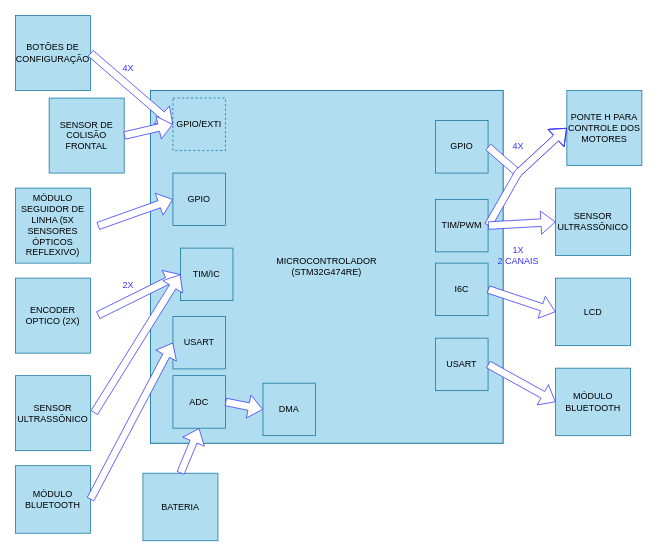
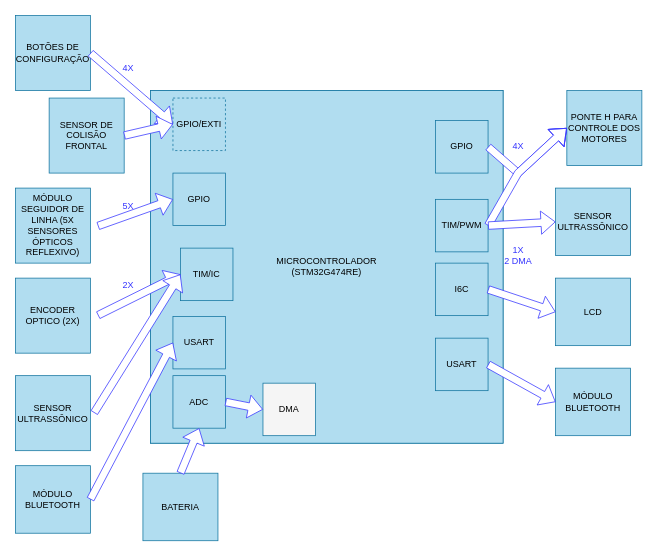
  <mxCell id="0" />
  <mxCell id="1" parent="0" />
  <mxCell id="2" value="BOTÕES DE CONFIGURAÇÃO" style="text;html=1;strokeColor=#10739e;fillColor=#b1ddf0;align=center;verticalAlign=middle;whiteSpace=wrap;rounded=0;" parent="1" vertex="1"><mxGeometry x="20" width="100" height="100" as="geometry" y="20" /></mxCell>
  <mxCell id="3" value="ENCODER OPTICO (2X)" style="text;html=1;strokeColor=#10739e;fillColor=#b1ddf0;align=center;verticalAlign=middle;whiteSpace=wrap;rounded=0;" parent="1" vertex="1"><mxGeometry x="20" y="370" width="100" height="100" as="geometry" /></mxCell>
  <mxCell id="4" value="MÓDULO SEGUIDOR DE LINHA (5X SENSORES ÓPTICOS REFLEXIVO)" style="text;html=1;strokeColor=#10739e;fillColor=#b1ddf0;align=center;verticalAlign=middle;whiteSpace=wrap;rounded=0;" parent="1" vertex="1"><mxGeometry x="20" y="250" width="100" height="100" as="geometry" /></mxCell>
  <mxCell id="5" value="PONTE H PARA CONTROLE DOS MOTORES" style="text;html=1;strokeColor=#10739e;fillColor=#b1ddf0;align=center;verticalAlign=middle;whiteSpace=wrap;rounded=0;" parent="1" vertex="1"><mxGeometry x="755" y="120" width="100" height="100" as="geometry" /></mxCell>
  <mxCell id="6" value="" style="group;fillColor=#b1ddf0;strokeColor=#10739e;" parent="1" vertex="1" connectable="0"><mxGeometry x="200" y="120" width="470" height="470" as="geometry" /></mxCell>
  <mxCell id="7" value="&lt;div&gt;MICROCONTROLADOR&lt;/div&gt;&lt;div&gt;(STM32G474RE)&lt;br&gt;&lt;/div&gt;" style="whiteSpace=wrap;html=1;aspect=fixed;fillColor=#b1ddf0;strokeColor=#10739e;" parent="6" vertex="1"><mxGeometry width="470" height="470" as="geometry" /></mxCell>
  <mxCell id="8" value="GPIO/EXTI" style="whiteSpace=wrap;html=1;aspect=fixed;fillColor=#b1ddf0;strokeColor=#10739e;dashed=1;" parent="6" vertex="1"><mxGeometry x="30" y="10" width="70" height="70" as="geometry" /></mxCell>
  <mxCell id="9" value="TIM/IC" style="whiteSpace=wrap;html=1;aspect=fixed;fillColor=#b1ddf0;strokeColor=#10739e;" parent="6" vertex="1"><mxGeometry x="40" y="210" width="70" height="70" as="geometry" /></mxCell>
  <mxCell id="10" value="GPIO" style="whiteSpace=wrap;html=1;aspect=fixed;fillColor=#b1ddf0;strokeColor=#10739e;" parent="6" vertex="1"><mxGeometry x="380" y="40" width="70" height="70" as="geometry" /></mxCell>
  <mxCell id="11" value="TIM/PWM" style="whiteSpace=wrap;html=1;aspect=fixed;fillColor=#b1ddf0;strokeColor=#10739e;" parent="6" vertex="1"><mxGeometry x="380" y="145" width="70" height="70" as="geometry" /></mxCell>
  <mxCell id="12" value="GPIO" style="whiteSpace=wrap;html=1;aspect=fixed;fillColor=#b1ddf0;strokeColor=#10739e;" parent="6" vertex="1"><mxGeometry x="30" y="110" width="70" height="70" as="geometry" /></mxCell>
  <mxCell id="13" value="&lt;font color=&quot;#3333ff&quot;&gt;4X&lt;/font&gt;" style="text;html=1;align=center;verticalAlign=middle;resizable=0;points=[];autosize=1;strokeColor=none;fillColor=none;" parent="6" vertex="1"><mxGeometry x="470" y="60" width="40" height="30" as="geometry" /></mxCell>
  <mxCell id="14" value="I6C" style="whiteSpace=wrap;html=1;aspect=fixed;fillColor=#b1ddf0;strokeColor=#10739e;" parent="6" vertex="1"><mxGeometry x="380" y="230" width="70" height="70" as="geometry" /></mxCell>
  <mxCell id="15" value="USART" style="whiteSpace=wrap;html=1;aspect=fixed;fillColor=#b1ddf0;strokeColor=#10739e;" parent="6" vertex="1"><mxGeometry x="380" y="330" width="70" height="70" as="geometry" /></mxCell>
- <mxCell id="16" value="&lt;font color=&quot;#3333ff&quot;&gt;1X&lt;br&gt;2 CANAIS&lt;/font&gt;" style="text;html=1;align=center;verticalAlign=middle;resizable=0;points=[];autosize=1;strokeColor=none;fillColor=none;" parent="6" vertex="1"><mxGeometry x="450" y="200" width="80" height="40" as="geometry" /></mxCell>
+ <mxCell id="16" value="&lt;font color=&quot;#3333ff&quot;&gt;1X&lt;br&gt;2 DMA&lt;/font&gt;" style="text;html=1;align=center;verticalAlign=middle;resizable=0;points=[];autosize=1;strokeColor=none;fillColor=none;" parent="6" vertex="1"><mxGeometry x="450" y="200" width="80" height="40" as="geometry" /></mxCell>
  <mxCell id="17" value="USART" style="whiteSpace=wrap;html=1;aspect=fixed;fillColor=#b1ddf0;strokeColor=#10739e;" parent="6" vertex="1"><mxGeometry x="30" y="301" width="70" height="70" as="geometry" /></mxCell>
  <mxCell id="18" value="ADC" style="whiteSpace=wrap;html=1;aspect=fixed;fillColor=#b1ddf0;strokeColor=#10739e;" parent="6" vertex="1"><mxGeometry x="30" y="380" width="70" height="70" as="geometry" /></mxCell>
- <mxCell id="19" value="DMA" style="whiteSpace=wrap;html=1;aspect=fixed;fillColor=#b1ddf0;strokeColor=#10739e;" vertex="1" parent="6"><mxGeometry x="150" y="390" width="70" height="70" as="geometry" /></mxCell>
+ <mxCell id="19" value="DMA" style="whiteSpace=wrap;html=1;aspect=fixed;fillColor=#f5f5f5;strokeColor=#10739e;" vertex="1" parent="6"><mxGeometry x="150" y="390" width="70" height="70" as="geometry" /></mxCell>
  <mxCell id="20" value="" style="shape=flexArrow;endArrow=classic;html=1;rounded=0;entryX=0;entryY=0.5;entryDx=0;entryDy=0;fillColor=default;strokeColor=#3333FF;exitX=1;exitY=0.5;exitDx=0;exitDy=0;" edge="1" parent="6" source="18" target="19"><mxGeometry width="50" height="50" relative="1" as="geometry"><mxPoint x="50" y="520" as="sourcePoint" /><mxPoint x="75" y="470" as="targetPoint" /></mxGeometry></mxCell>
  <mxCell id="21" value="" style="shape=flexArrow;endArrow=classic;html=1;rounded=0;fillColor=#FFFFFF;strokeColor=#3333FF;entryX=0;entryY=0.5;entryDx=0;entryDy=0;" parent="1" target="12" edge="1"><mxGeometry width="50" height="50" relative="1" as="geometry"><mxPoint x="130" y="300.58" as="sourcePoint" /><mxPoint x="219.16" y="220" as="targetPoint" /><Array as="points" /></mxGeometry></mxCell>
  <mxCell id="22" value="" style="shape=flexArrow;endArrow=classic;html=1;rounded=0;entryX=0;entryY=0.5;entryDx=0;entryDy=0;fillColor=default;strokeColor=#3333FF;" parent="1" target="9" edge="1"><mxGeometry width="50" height="50" relative="1" as="geometry"><mxPoint x="130" y="419.58" as="sourcePoint" /><mxPoint x="220.16" y="419.5" as="targetPoint" /></mxGeometry></mxCell>
  <mxCell id="23" value="&lt;font color=&quot;#3333ff&quot;&gt;4X&lt;/font&gt;" style="text;html=1;align=center;verticalAlign=middle;resizable=0;points=[];autosize=1;strokeColor=none;fillColor=none;" parent="1" vertex="1"><mxGeometry x="150" y="75" width="40" height="30" as="geometry" /></mxCell>
+ <mxCell id="24" value="&lt;font color=&quot;#3333ff&quot;&gt;5X&lt;/font&gt;" style="text;html=1;align=center;verticalAlign=middle;resizable=0;points=[];autosize=1;strokeColor=none;fillColor=none;" parent="1" vertex="1"><mxGeometry x="150" y="260" width="40" height="30" as="geometry" /></mxCell>
  <mxCell id="25" value="&lt;font color=&quot;#3333ff&quot;&gt;2X&lt;/font&gt;" style="text;html=1;align=center;verticalAlign=middle;resizable=0;points=[];autosize=1;strokeColor=none;fillColor=none;" parent="1" vertex="1"><mxGeometry x="150" y="365" width="40" height="30" as="geometry" /></mxCell>
  <mxCell id="26" value="" style="shape=flexArrow;endArrow=classic;html=1;rounded=0;entryX=0;entryY=0.5;entryDx=0;entryDy=0;fillColor=default;strokeColor=#3333FF;exitX=1;exitY=0.5;exitDx=0;exitDy=0;" parent="1" source="10" target="5" edge="1"><mxGeometry width="50" height="50" relative="1" as="geometry"><mxPoint x="549.84" y="190.08" as="sourcePoint" /><mxPoint x="640" y="190" as="targetPoint" /><Array as="points"><mxPoint x="690" y="230" /></Array></mxGeometry></mxCell>
  <mxCell id="27" value="" style="shape=flexArrow;endArrow=classic;html=1;rounded=0;entryX=0;entryY=0.5;entryDx=0;entryDy=0;fillColor=default;strokeColor=#3333FF;exitX=1;exitY=0.5;exitDx=0;exitDy=0;" parent="1" source="11" target="5" edge="1"><mxGeometry width="50" height="50" relative="1" as="geometry"><mxPoint x="549.84" y="410" as="sourcePoint" /><mxPoint x="640" y="509.92" as="targetPoint" /><Array as="points"><mxPoint x="690" y="230" /></Array></mxGeometry></mxCell>
  <mxCell id="28" value="" style="shape=flexArrow;endArrow=classic;html=1;rounded=0;entryX=0;entryY=0.5;entryDx=0;entryDy=0;fillColor=default;strokeColor=#3333FF;exitX=1;exitY=0.5;exitDx=0;exitDy=0;" parent="1" source="2" target="8" edge="1"><mxGeometry width="50" height="50" relative="1" as="geometry"><mxPoint x="130" y="178.08" as="sourcePoint" /><mxPoint x="220.16" y="178" as="targetPoint" /></mxGeometry></mxCell>
  <mxCell id="29" value="&lt;div&gt;SENSOR ULTRASSÔNICO&lt;/div&gt;" style="text;html=1;strokeColor=#10739e;fillColor=#b1ddf0;align=center;verticalAlign=middle;whiteSpace=wrap;rounded=0;" parent="1" vertex="1"><mxGeometry x="20" y="500" width="100" height="100" as="geometry" /></mxCell>
  <mxCell id="30" value="" style="shape=flexArrow;endArrow=classic;html=1;rounded=0;entryX=0;entryY=0.5;entryDx=0;entryDy=0;fillColor=default;strokeColor=#3333FF;" parent="1" target="9" edge="1"><mxGeometry width="50" height="50" relative="1" as="geometry"><mxPoint x="124.92" y="549.58" as="sourcePoint" /><mxPoint x="215.08" y="549.5" as="targetPoint" /></mxGeometry></mxCell>
  <mxCell id="31" value="SENSOR ULTRASSÔNICO" style="text;html=1;strokeColor=#10739e;fillColor=#b1ddf0;align=center;verticalAlign=middle;whiteSpace=wrap;rounded=0;" parent="1" vertex="1"><mxGeometry x="740" y="250" width="100" height="90" as="geometry" /></mxCell>
  <mxCell id="32" value="" style="shape=flexArrow;endArrow=classic;html=1;rounded=0;fillColor=default;strokeColor=#3333FF;exitX=1;exitY=0.5;exitDx=0;exitDy=0;entryX=0;entryY=0.5;entryDx=0;entryDy=0;" parent="1" source="11" target="31" edge="1"><mxGeometry width="50" height="50" relative="1" as="geometry"><mxPoint x="580" y="400" as="sourcePoint" /><mxPoint x="670" y="420" as="targetPoint" /></mxGeometry></mxCell>
  <mxCell id="33" value="LCD" style="text;html=1;strokeColor=#10739e;fillColor=#b1ddf0;align=center;verticalAlign=middle;whiteSpace=wrap;rounded=0;" parent="1" vertex="1"><mxGeometry x="740" y="370" width="100" height="90" as="geometry" /></mxCell>
  <mxCell id="34" value="" style="shape=flexArrow;endArrow=classic;html=1;rounded=0;fillColor=default;strokeColor=#3333FF;exitX=1;exitY=0.5;exitDx=0;exitDy=0;entryX=0;entryY=0.5;entryDx=0;entryDy=0;" parent="1" source="14" target="33" edge="1"><mxGeometry width="50" height="50" relative="1" as="geometry"><mxPoint x="720" y="520" as="sourcePoint" /><mxPoint x="810" y="520" as="targetPoint" /></mxGeometry></mxCell>
  <mxCell id="35" value="SENSOR DE COLISÃO FRONTAL" style="text;html=1;strokeColor=#10739e;fillColor=#b1ddf0;align=center;verticalAlign=middle;whiteSpace=wrap;rounded=0;" parent="1" vertex="1"><mxGeometry x="65" y="130" width="100" height="100" as="geometry" /></mxCell>
  <mxCell id="36" value="" style="shape=flexArrow;endArrow=classic;html=1;rounded=0;entryX=0;entryY=0.5;entryDx=0;entryDy=0;fillColor=default;strokeColor=#3333FF;exitX=1;exitY=0.5;exitDx=0;exitDy=0;" parent="1" source="35" target="8" edge="1"><mxGeometry width="50" height="50" relative="1" as="geometry"><mxPoint x="130" y="80" as="sourcePoint" /><mxPoint x="230.16" y="188" as="targetPoint" /><Array as="points" /></mxGeometry></mxCell>
  <mxCell id="37" value="MÓDULO BLUETOOTH" style="text;html=1;strokeColor=#10739e;fillColor=#b1ddf0;align=center;verticalAlign=middle;whiteSpace=wrap;rounded=0;" parent="1" vertex="1"><mxGeometry x="740" y="490" width="100" height="90" as="geometry" /></mxCell>
  <mxCell id="38" value="MÓDULO BLUETOOTH" style="text;html=1;strokeColor=#10739e;fillColor=#b1ddf0;align=center;verticalAlign=middle;whiteSpace=wrap;rounded=0;" parent="1" vertex="1"><mxGeometry x="20" y="620" width="100" height="90" as="geometry" /></mxCell>
  <mxCell id="39" value="" style="shape=flexArrow;endArrow=classic;html=1;rounded=0;entryX=0;entryY=0.5;entryDx=0;entryDy=0;fillColor=default;strokeColor=#3333FF;exitX=1;exitY=0.5;exitDx=0;exitDy=0;" parent="1" source="38" target="17" edge="1"><mxGeometry width="50" height="50" relative="1" as="geometry"><mxPoint x="150" y="674.58" as="sourcePoint" /><mxPoint x="255.08" y="550" as="targetPoint" /></mxGeometry></mxCell>
  <mxCell id="40" value="BATERIA" style="text;html=1;strokeColor=#10739e;fillColor=#b1ddf0;align=center;verticalAlign=middle;whiteSpace=wrap;rounded=0;" parent="1" vertex="1"><mxGeometry x="190" y="630" width="100" height="90" as="geometry" /></mxCell>
  <mxCell id="41" value="" style="shape=flexArrow;endArrow=classic;html=1;rounded=0;entryX=0.5;entryY=1;entryDx=0;entryDy=0;fillColor=default;strokeColor=#3333FF;exitX=0.5;exitY=0;exitDx=0;exitDy=0;" parent="1" source="40" target="18" edge="1"><mxGeometry width="50" height="50" relative="1" as="geometry"><mxPoint x="130" y="675" as="sourcePoint" /><mxPoint x="240" y="466" as="targetPoint" /></mxGeometry></mxCell>
  <mxCell id="42" value="" style="shape=flexArrow;endArrow=classic;html=1;rounded=0;fillColor=default;strokeColor=#3333FF;exitX=1;exitY=0.5;exitDx=0;exitDy=0;entryX=0;entryY=0.5;entryDx=0;entryDy=0;" parent="1" source="15" target="37" edge="1"><mxGeometry width="50" height="50" relative="1" as="geometry"><mxPoint x="660" y="395" as="sourcePoint" /><mxPoint x="750" y="425" as="targetPoint" /></mxGeometry></mxCell>
